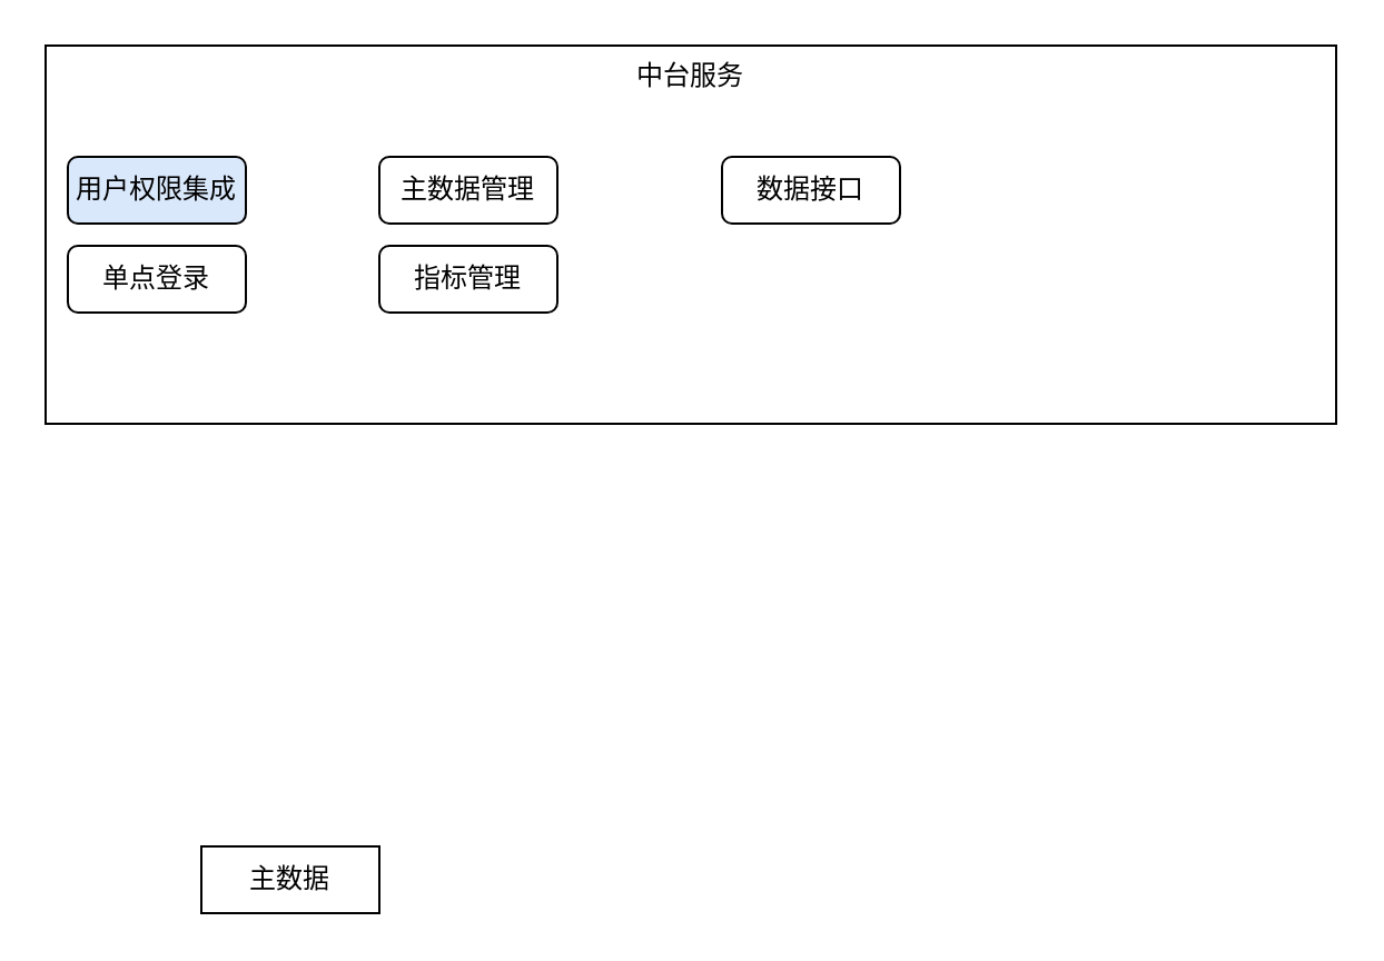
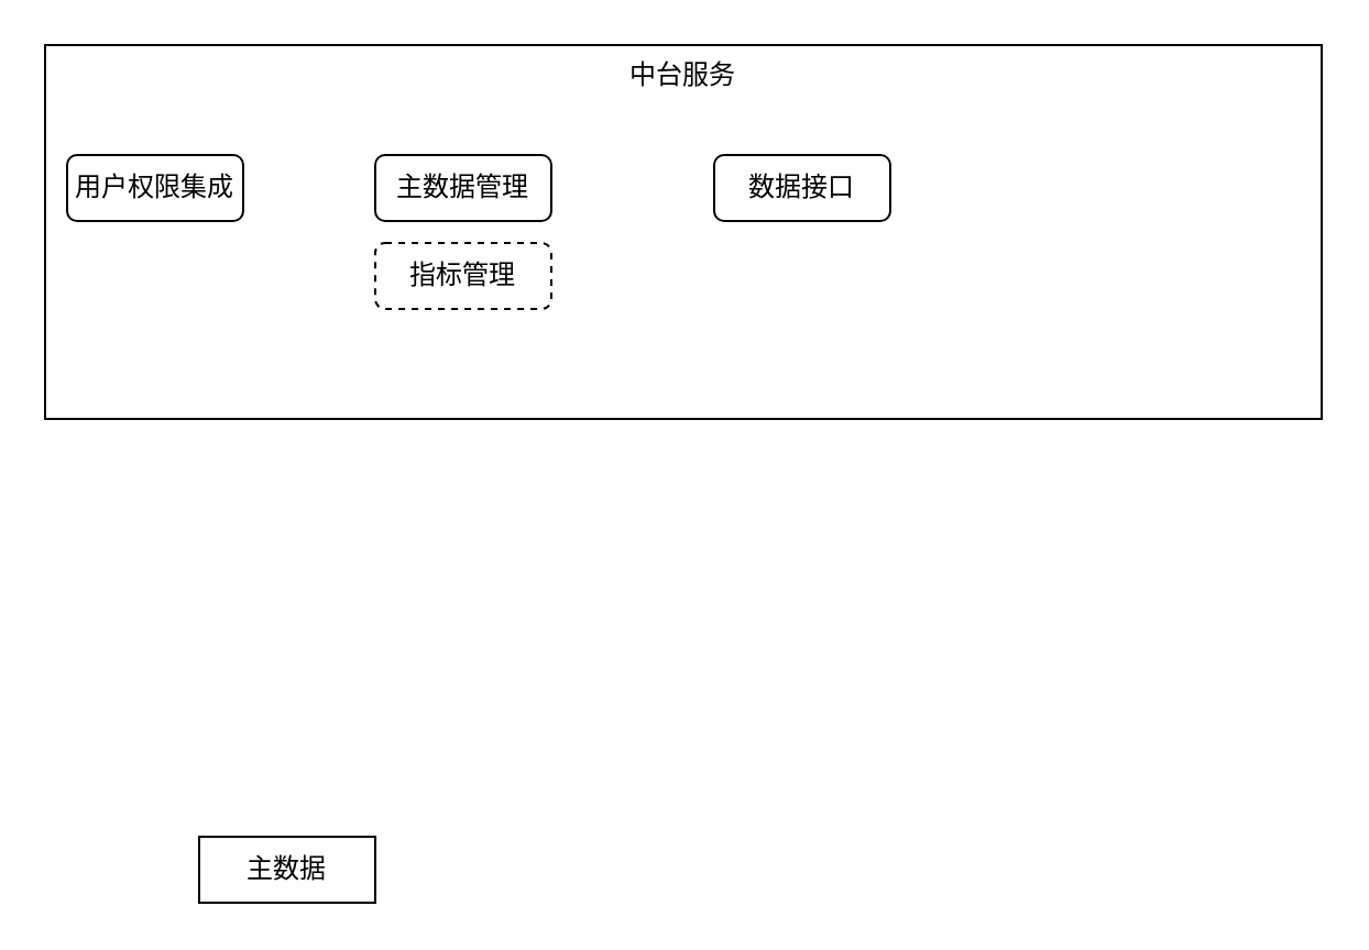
  <mxCell id="0" />
  <mxCell id="1" parent="0" />
  <mxCell id="2" value="中台服务" style="rounded=0;whiteSpace=wrap;html=1;verticalAlign=top;" vertex="1" parent="1"><mxGeometry x="20" y="20" width="580" height="170" as="geometry" /></mxCell>
- <mxCell id="3" value="用户权限集成" style="rounded=1;whiteSpace=wrap;html=1;fillColor=#dae8fc;" vertex="1" parent="1"><mxGeometry x="30" y="70" width="80" height="30" as="geometry" /></mxCell>
- <mxCell id="4" value="单点登录" style="rounded=1;whiteSpace=wrap;html=1;" vertex="1" parent="1"><mxGeometry x="30" y="110" width="80" height="30" as="geometry" /></mxCell>
+ <mxCell id="3" value="用户权限集成" style="rounded=1;whiteSpace=wrap;html=1;" vertex="1" parent="1"><mxGeometry x="30" y="70" width="80" height="30" as="geometry" /></mxCell>
  <mxCell id="5" value="主数据" style="whiteSpace=wrap;html=1;rounded=0;" vertex="1" parent="1"><mxGeometry x="90" y="380" width="80" height="30" as="geometry" /></mxCell>
  <mxCell id="6" value="主数据管理" style="rounded=1;whiteSpace=wrap;html=1;" vertex="1" parent="1"><mxGeometry x="170" y="70" width="80" height="30" as="geometry" /></mxCell>
- <mxCell id="7" value="指标管理" style="rounded=1;whiteSpace=wrap;html=1;" vertex="1" parent="1"><mxGeometry x="170" y="110" width="80" height="30" as="geometry" /></mxCell>
+ <mxCell id="7" value="指标管理" style="rounded=1;whiteSpace=wrap;html=1;dashed=1;" vertex="1" parent="1"><mxGeometry x="170" y="110" width="80" height="30" as="geometry" /></mxCell>
  <mxCell id="8" value="数据接口" style="rounded=1;whiteSpace=wrap;html=1;" vertex="1" parent="1"><mxGeometry x="324" y="70" width="80" height="30" as="geometry" /></mxCell>
